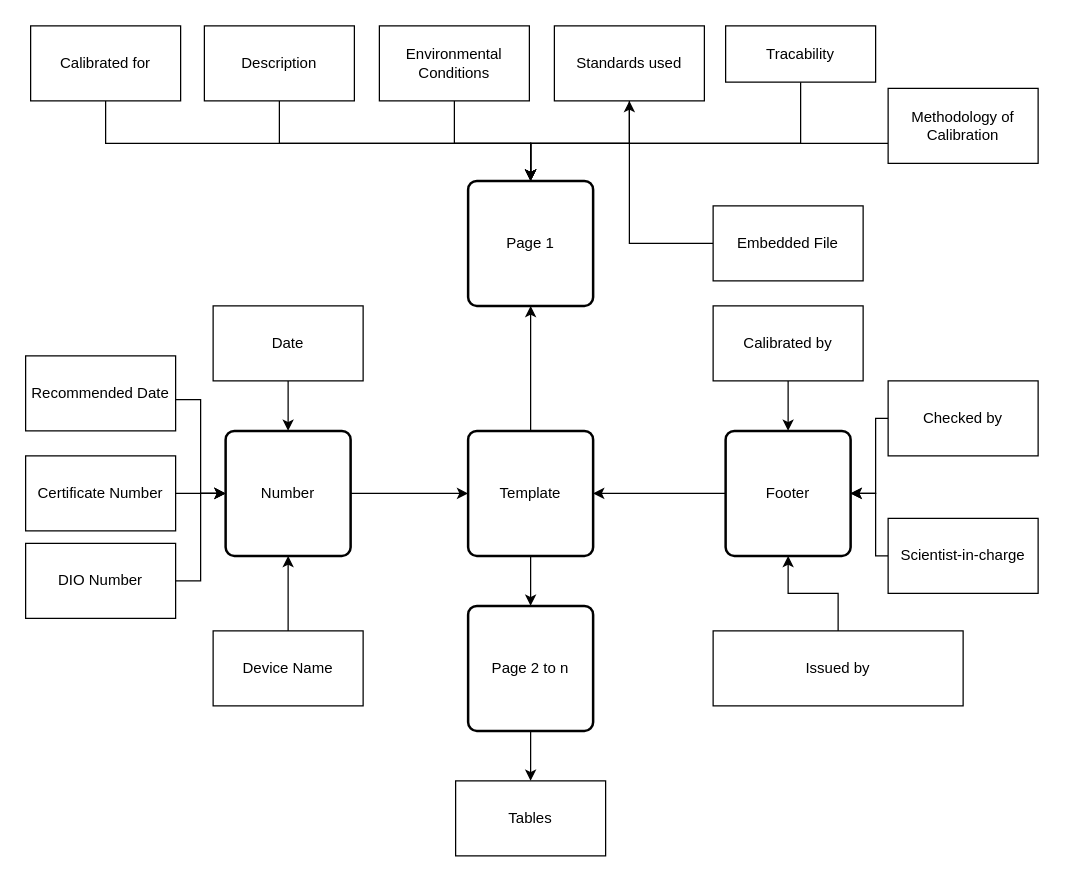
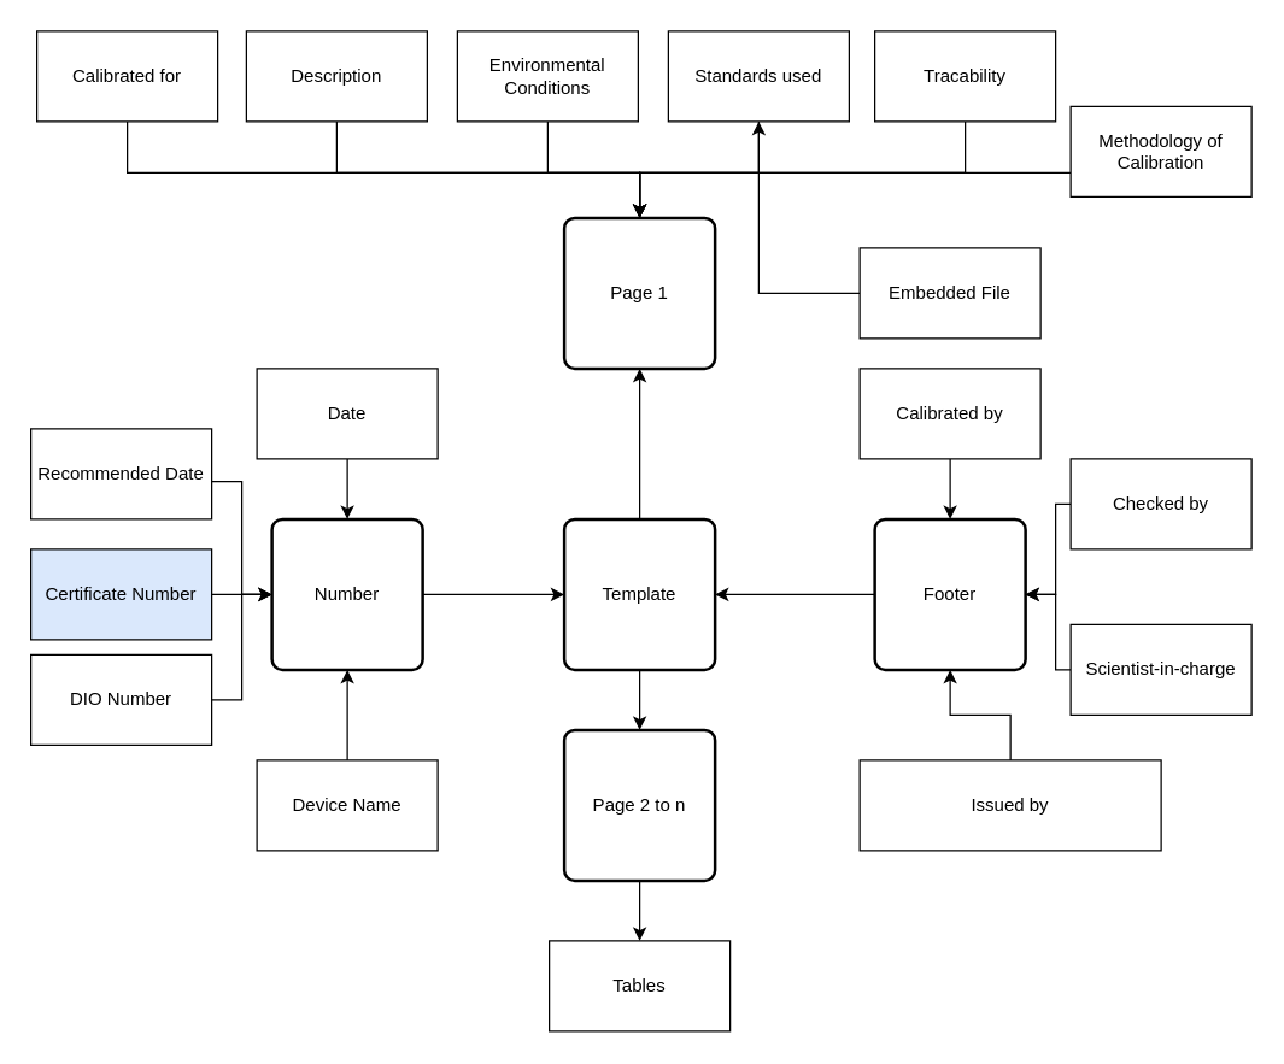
  <mxCell id="0" />
  <mxCell id="1" parent="0" />
  <mxCell id="2" style="edgeStyle=orthogonalEdgeStyle;rounded=0;orthogonalLoop=1;jettySize=auto;html=1;entryX=0.5;entryY=1;entryDx=0;entryDy=0;" edge="1" parent="1" source="4" target="27"><mxGeometry relative="1" as="geometry" /></mxCell>
  <mxCell id="3" style="edgeStyle=orthogonalEdgeStyle;rounded=0;orthogonalLoop=1;jettySize=auto;html=1;entryX=0.5;entryY=0;entryDx=0;entryDy=0;" edge="1" parent="1" source="4" target="44"><mxGeometry relative="1" as="geometry" /></mxCell>
  <mxCell id="4" value="Template" style="rounded=1;whiteSpace=wrap;html=1;absoluteArcSize=1;arcSize=14;strokeWidth=2;" vertex="1" parent="1"><mxGeometry x="374" y="344" width="100" height="100" as="geometry" /></mxCell>
  <mxCell id="5" style="edgeStyle=orthogonalEdgeStyle;rounded=0;orthogonalLoop=1;jettySize=auto;html=1;" edge="1" parent="1" source="6" target="4"><mxGeometry relative="1" as="geometry" /></mxCell>
  <mxCell id="6" value="Number" style="rounded=1;whiteSpace=wrap;html=1;absoluteArcSize=1;arcSize=14;strokeWidth=2;" vertex="1" parent="1"><mxGeometry x="180" y="344" width="100" height="100" as="geometry" /></mxCell>
  <mxCell id="7" style="edgeStyle=orthogonalEdgeStyle;rounded=0;orthogonalLoop=1;jettySize=auto;html=1;entryX=1;entryY=0.5;entryDx=0;entryDy=0;" edge="1" parent="1" source="8" target="4"><mxGeometry relative="1" as="geometry" /></mxCell>
  <mxCell id="8" value="Footer" style="rounded=1;whiteSpace=wrap;html=1;absoluteArcSize=1;arcSize=14;strokeWidth=2;" vertex="1" parent="1"><mxGeometry x="580" y="344" width="100" height="100" as="geometry" /></mxCell>
  <mxCell id="9" style="edgeStyle=orthogonalEdgeStyle;rounded=0;orthogonalLoop=1;jettySize=auto;html=1;entryX=0.5;entryY=0;entryDx=0;entryDy=0;" edge="1" parent="1" source="10" target="6"><mxGeometry relative="1" as="geometry" /></mxCell>
  <mxCell id="10" value="Date" style="rounded=0;whiteSpace=wrap;html=1;" vertex="1" parent="1"><mxGeometry x="170" y="244" width="120" height="60" as="geometry" /></mxCell>
  <mxCell id="11" style="edgeStyle=orthogonalEdgeStyle;rounded=0;orthogonalLoop=1;jettySize=auto;html=1;entryX=0;entryY=0.5;entryDx=0;entryDy=0;" edge="1" parent="1" source="12" target="6"><mxGeometry relative="1" as="geometry"><Array as="points"><mxPoint x="100" y="319" /><mxPoint x="160" y="319" /><mxPoint x="160" y="394" /></Array></mxGeometry></mxCell>
  <mxCell id="12" value="Recommended Date" style="rounded=0;whiteSpace=wrap;html=1;" vertex="1" parent="1"><mxGeometry x="20" y="284" width="120" height="60" as="geometry" /></mxCell>
  <mxCell id="13" style="edgeStyle=orthogonalEdgeStyle;rounded=0;orthogonalLoop=1;jettySize=auto;html=1;entryX=0;entryY=0.5;entryDx=0;entryDy=0;" edge="1" parent="1" source="14" target="6"><mxGeometry relative="1" as="geometry" /></mxCell>
- <mxCell id="14" value="Certificate Number" style="rounded=0;whiteSpace=wrap;html=1;" vertex="1" parent="1"><mxGeometry x="20" y="364" width="120" height="60" as="geometry" /></mxCell>
+ <mxCell id="14" value="Certificate Number" style="rounded=0;whiteSpace=wrap;html=1;fillColor=#dae8fc;" vertex="1" parent="1"><mxGeometry x="20" y="364" width="120" height="60" as="geometry" /></mxCell>
  <mxCell id="15" style="edgeStyle=orthogonalEdgeStyle;rounded=0;orthogonalLoop=1;jettySize=auto;html=1;entryX=0;entryY=0.5;entryDx=0;entryDy=0;" edge="1" parent="1" source="16" target="6"><mxGeometry relative="1" as="geometry" /></mxCell>
  <mxCell id="16" value="DIO Number" style="rounded=0;whiteSpace=wrap;html=1;" vertex="1" parent="1"><mxGeometry x="20" y="434" width="120" height="60" as="geometry" /></mxCell>
  <mxCell id="17" style="edgeStyle=orthogonalEdgeStyle;rounded=0;orthogonalLoop=1;jettySize=auto;html=1;entryX=0.5;entryY=1;entryDx=0;entryDy=0;" edge="1" parent="1" source="18" target="6"><mxGeometry relative="1" as="geometry" /></mxCell>
  <mxCell id="18" value="Device Name" style="rounded=0;whiteSpace=wrap;html=1;" vertex="1" parent="1"><mxGeometry x="170" y="504" width="120" height="60" as="geometry" /></mxCell>
  <mxCell id="19" style="edgeStyle=orthogonalEdgeStyle;rounded=0;orthogonalLoop=1;jettySize=auto;html=1;entryX=0.5;entryY=0;entryDx=0;entryDy=0;" edge="1" parent="1" source="20" target="8"><mxGeometry relative="1" as="geometry" /></mxCell>
  <mxCell id="20" value="Calibrated by" style="rounded=0;whiteSpace=wrap;html=1;" vertex="1" parent="1"><mxGeometry x="570" y="244" width="120" height="60" as="geometry" /></mxCell>
  <mxCell id="21" style="edgeStyle=orthogonalEdgeStyle;rounded=0;orthogonalLoop=1;jettySize=auto;html=1;exitX=0;exitY=0.5;exitDx=0;exitDy=0;entryX=1;entryY=0.5;entryDx=0;entryDy=0;" edge="1" parent="1" source="22" target="8"><mxGeometry relative="1" as="geometry"><Array as="points"><mxPoint x="700" y="334" /><mxPoint x="700" y="394" /></Array></mxGeometry></mxCell>
  <mxCell id="22" value="Checked by" style="rounded=0;whiteSpace=wrap;html=1;" vertex="1" parent="1"><mxGeometry x="710" y="304" width="120" height="60" as="geometry" /></mxCell>
  <mxCell id="23" style="edgeStyle=orthogonalEdgeStyle;rounded=0;orthogonalLoop=1;jettySize=auto;html=1;entryX=1;entryY=0.5;entryDx=0;entryDy=0;" edge="1" parent="1" source="24" target="8"><mxGeometry relative="1" as="geometry"><Array as="points"><mxPoint x="700" y="444" /><mxPoint x="700" y="394" /></Array></mxGeometry></mxCell>
  <mxCell id="24" value="Scientist-in-charge" style="rounded=0;whiteSpace=wrap;html=1;" vertex="1" parent="1"><mxGeometry x="710" y="414" width="120" height="60" as="geometry" /></mxCell>
  <mxCell id="25" style="edgeStyle=orthogonalEdgeStyle;rounded=0;orthogonalLoop=1;jettySize=auto;html=1;entryX=0.5;entryY=1;entryDx=0;entryDy=0;" edge="1" parent="1" source="26" target="8"><mxGeometry relative="1" as="geometry" /></mxCell>
  <mxCell id="26" value="Issued by" style="rounded=0;whiteSpace=wrap;html=1;" vertex="1" parent="1"><mxGeometry x="570" y="504" width="200" height="60" as="geometry" /></mxCell>
  <mxCell id="27" value="Page 1" style="rounded=1;whiteSpace=wrap;html=1;absoluteArcSize=1;arcSize=14;strokeWidth=2;" vertex="1" parent="1"><mxGeometry x="374" y="144" width="100" height="100" as="geometry" /></mxCell>
  <mxCell id="28" style="edgeStyle=orthogonalEdgeStyle;rounded=0;orthogonalLoop=1;jettySize=auto;html=1;entryX=0.5;entryY=0;entryDx=0;entryDy=0;" edge="1" parent="1" source="29" target="27"><mxGeometry relative="1" as="geometry"><Array as="points"><mxPoint x="84" y="114" /><mxPoint x="424" y="114" /></Array></mxGeometry></mxCell>
  <mxCell id="29" value="Calibrated for" style="rounded=0;whiteSpace=wrap;html=1;" vertex="1" parent="1"><mxGeometry x="24" y="20" width="120" height="60" as="geometry" /></mxCell>
  <mxCell id="30" style="edgeStyle=orthogonalEdgeStyle;rounded=0;orthogonalLoop=1;jettySize=auto;html=1;entryX=0.5;entryY=0;entryDx=0;entryDy=0;" edge="1" parent="1" source="31" target="27"><mxGeometry relative="1" as="geometry"><Array as="points"><mxPoint x="223" y="114" /><mxPoint x="424" y="114" /></Array></mxGeometry></mxCell>
  <mxCell id="31" value="Description" style="rounded=0;whiteSpace=wrap;html=1;" vertex="1" parent="1"><mxGeometry x="163" y="20" width="120" height="60" as="geometry" /></mxCell>
  <mxCell id="32" style="edgeStyle=orthogonalEdgeStyle;rounded=0;orthogonalLoop=1;jettySize=auto;html=1;entryX=0.5;entryY=0;entryDx=0;entryDy=0;" edge="1" parent="1" source="33" target="27"><mxGeometry relative="1" as="geometry"><Array as="points"><mxPoint x="363" y="114" /><mxPoint x="424" y="114" /></Array></mxGeometry></mxCell>
  <mxCell id="33" value="Environmental Conditions" style="rounded=0;whiteSpace=wrap;html=1;" vertex="1" parent="1"><mxGeometry x="303" y="20" width="120" height="60" as="geometry" /></mxCell>
  <mxCell id="34" style="edgeStyle=orthogonalEdgeStyle;rounded=0;orthogonalLoop=1;jettySize=auto;html=1;entryX=0.5;entryY=0;entryDx=0;entryDy=0;" edge="1" parent="1" source="35" target="27"><mxGeometry relative="1" as="geometry"><Array as="points"><mxPoint x="503" y="114" /><mxPoint x="424" y="114" /></Array></mxGeometry></mxCell>
  <mxCell id="35" value="Standards used" style="rounded=0;whiteSpace=wrap;html=1;" vertex="1" parent="1"><mxGeometry x="443" y="20" width="120" height="60" as="geometry" /></mxCell>
  <mxCell id="36" style="edgeStyle=orthogonalEdgeStyle;rounded=0;orthogonalLoop=1;jettySize=auto;html=1;entryX=0.5;entryY=0;entryDx=0;entryDy=0;" edge="1" parent="1" source="37" target="27"><mxGeometry relative="1" as="geometry"><Array as="points"><mxPoint x="640" y="114" /><mxPoint x="424" y="114" /></Array></mxGeometry></mxCell>
- <mxCell id="37" value="Tracability" style="rounded=0;whiteSpace=wrap;html=1;" vertex="1" parent="1"><mxGeometry x="580" y="20" width="120" height="45" as="geometry" /></mxCell>
+ <mxCell id="37" value="Tracability" style="rounded=0;whiteSpace=wrap;html=1;" vertex="1" parent="1"><mxGeometry x="580" y="20" width="120" height="60" as="geometry" /></mxCell>
  <mxCell id="38" style="edgeStyle=orthogonalEdgeStyle;rounded=0;orthogonalLoop=1;jettySize=auto;html=1;entryX=0.5;entryY=0;entryDx=0;entryDy=0;" edge="1" parent="1" source="39" target="27"><mxGeometry relative="1" as="geometry"><Array as="points"><mxPoint x="770" y="114" /><mxPoint x="424" y="114" /></Array></mxGeometry></mxCell>
  <mxCell id="39" value="Methodology of Calibration" style="rounded=0;whiteSpace=wrap;html=1;" vertex="1" parent="1"><mxGeometry x="710" y="70" width="120" height="60" as="geometry" /></mxCell>
  <mxCell id="40" style="edgeStyle=orthogonalEdgeStyle;rounded=0;orthogonalLoop=1;jettySize=auto;html=1;" edge="1" parent="1" source="41" target="35"><mxGeometry relative="1" as="geometry" /></mxCell>
  <mxCell id="41" value="Embedded File" style="rounded=0;whiteSpace=wrap;html=1;" vertex="1" parent="1"><mxGeometry x="570" y="164" width="120" height="60" as="geometry" /></mxCell>
  <mxCell id="42" value="Tables" style="rounded=0;whiteSpace=wrap;html=1;" vertex="1" parent="1"><mxGeometry x="364" y="624" width="120" height="60" as="geometry" /></mxCell>
  <mxCell id="43" style="edgeStyle=orthogonalEdgeStyle;rounded=0;orthogonalLoop=1;jettySize=auto;html=1;entryX=0.5;entryY=0;entryDx=0;entryDy=0;" edge="1" parent="1" source="44" target="42"><mxGeometry relative="1" as="geometry" /></mxCell>
  <mxCell id="44" value="Page 2 to n" style="rounded=1;whiteSpace=wrap;html=1;absoluteArcSize=1;arcSize=14;strokeWidth=2;" vertex="1" parent="1"><mxGeometry x="374" y="484" width="100" height="100" as="geometry" /></mxCell>
